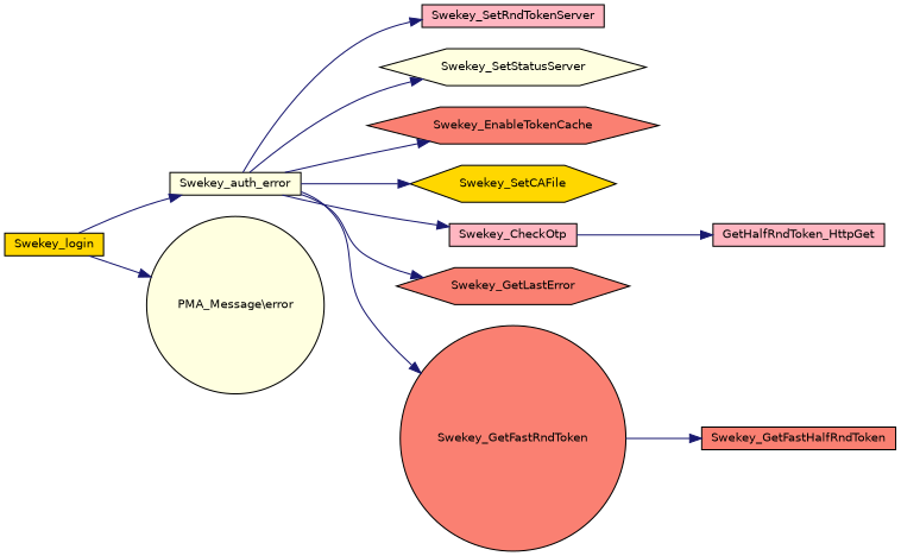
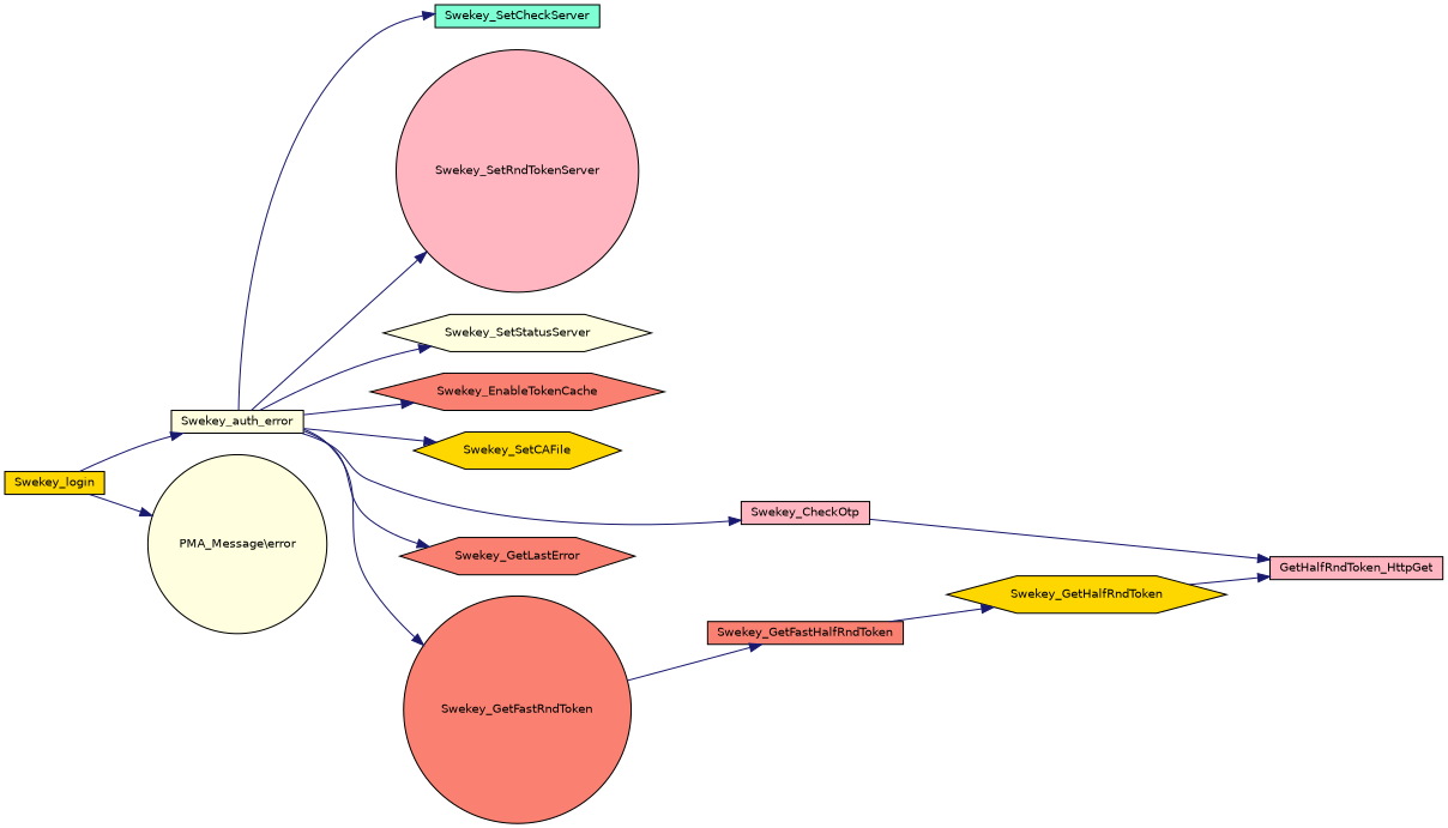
  digraph {
    rankdir=LR
    node [color=black fillcolor=salmon fontname=Helvetica fontsize=10 shape=box style=filled]
    edge [color=midnightblue fontname=Helvetica fontsize=10 labelfontname=Helvetica labelfontsize=10 style=solid]
    n1 [fillcolor=gold fontcolor=black height=0.2 label=Swekey_login width=0.4]
    n2 [fillcolor=lightyellow height=0.2 label=Swekey_auth_error width=0.4]
    n3 [fillcolor=lightyellow height=0.2 label="PMA_Message\\error" shape=circle width=0.4]
-   n5 [fillcolor=lightpink height=0.2 label=Swekey_SetRndTokenServer width=0.4]
+   n4 [fillcolor=aquamarine height=0.2 label=Swekey_SetCheckServer width=0.4]
+   n5 [fillcolor=lightpink height=0.2 label=Swekey_SetRndTokenServer shape=circle width=0.4]
    n6 [fillcolor=lightyellow height=0.2 label=Swekey_SetStatusServer shape=hexagon width=0.4]
    n7 [height=0.2 label=Swekey_EnableTokenCache shape=hexagon width=0.4]
    n8 [fillcolor=gold height=0.2 label=Swekey_SetCAFile shape=hexagon width=0.4]
    n9 [fillcolor=lightpink height=0.2 label=Swekey_CheckOtp width=0.4]
    n10 [height=0.2 label=Swekey_GetLastError shape=hexagon width=0.4]
    n11 [height=0.2 label=Swekey_GetFastRndToken shape=circle width=0.4]
    n12 [fillcolor=lightpink height=0.2 label=GetHalfRndToken_HttpGet width=0.4]
    n13 [height=0.2 label=Swekey_GetFastHalfRndToken width=0.4]
+   n14 [fillcolor=gold height=0.2 label=Swekey_GetHalfRndToken shape=hexagon width=0.4]
    n1 -> n2
    n1 -> n3
+   n2 -> n4
    n2 -> n5
    n2 -> n6
    n2 -> n7
    n2 -> n8
    n2 -> n9
    n2 -> n10
    n2 -> n11
    n9 -> n12
    n11 -> n13
+   n13 -> n14
+   n14 -> n12
  }
